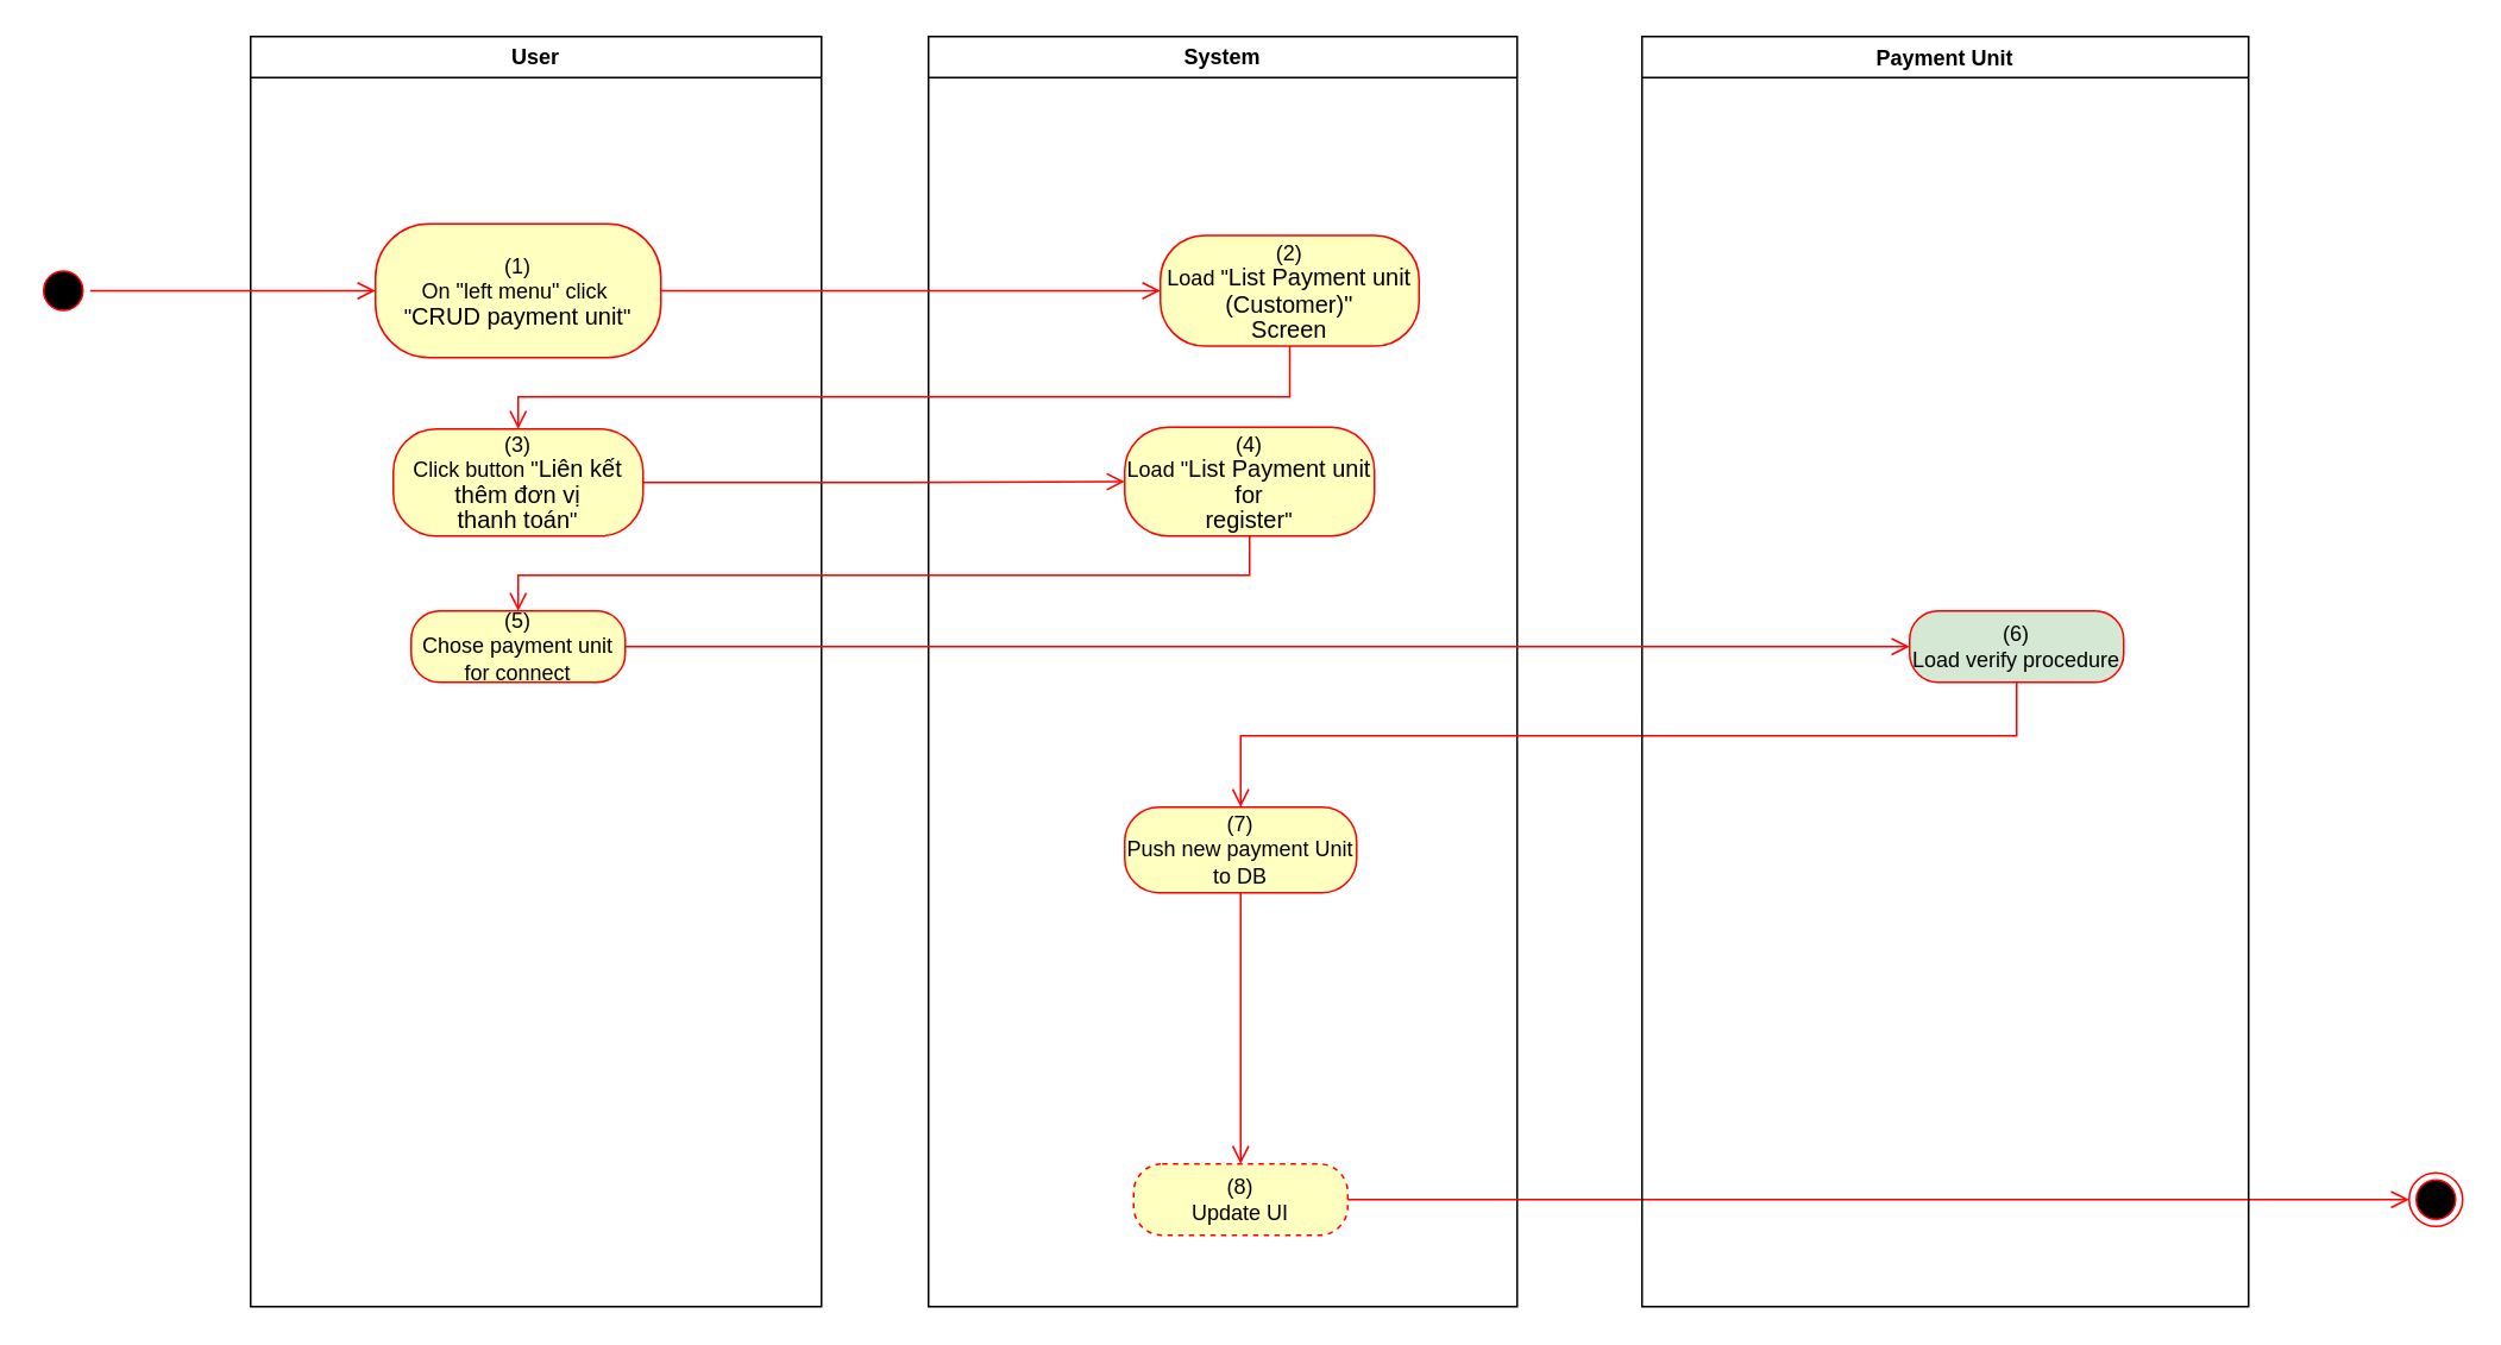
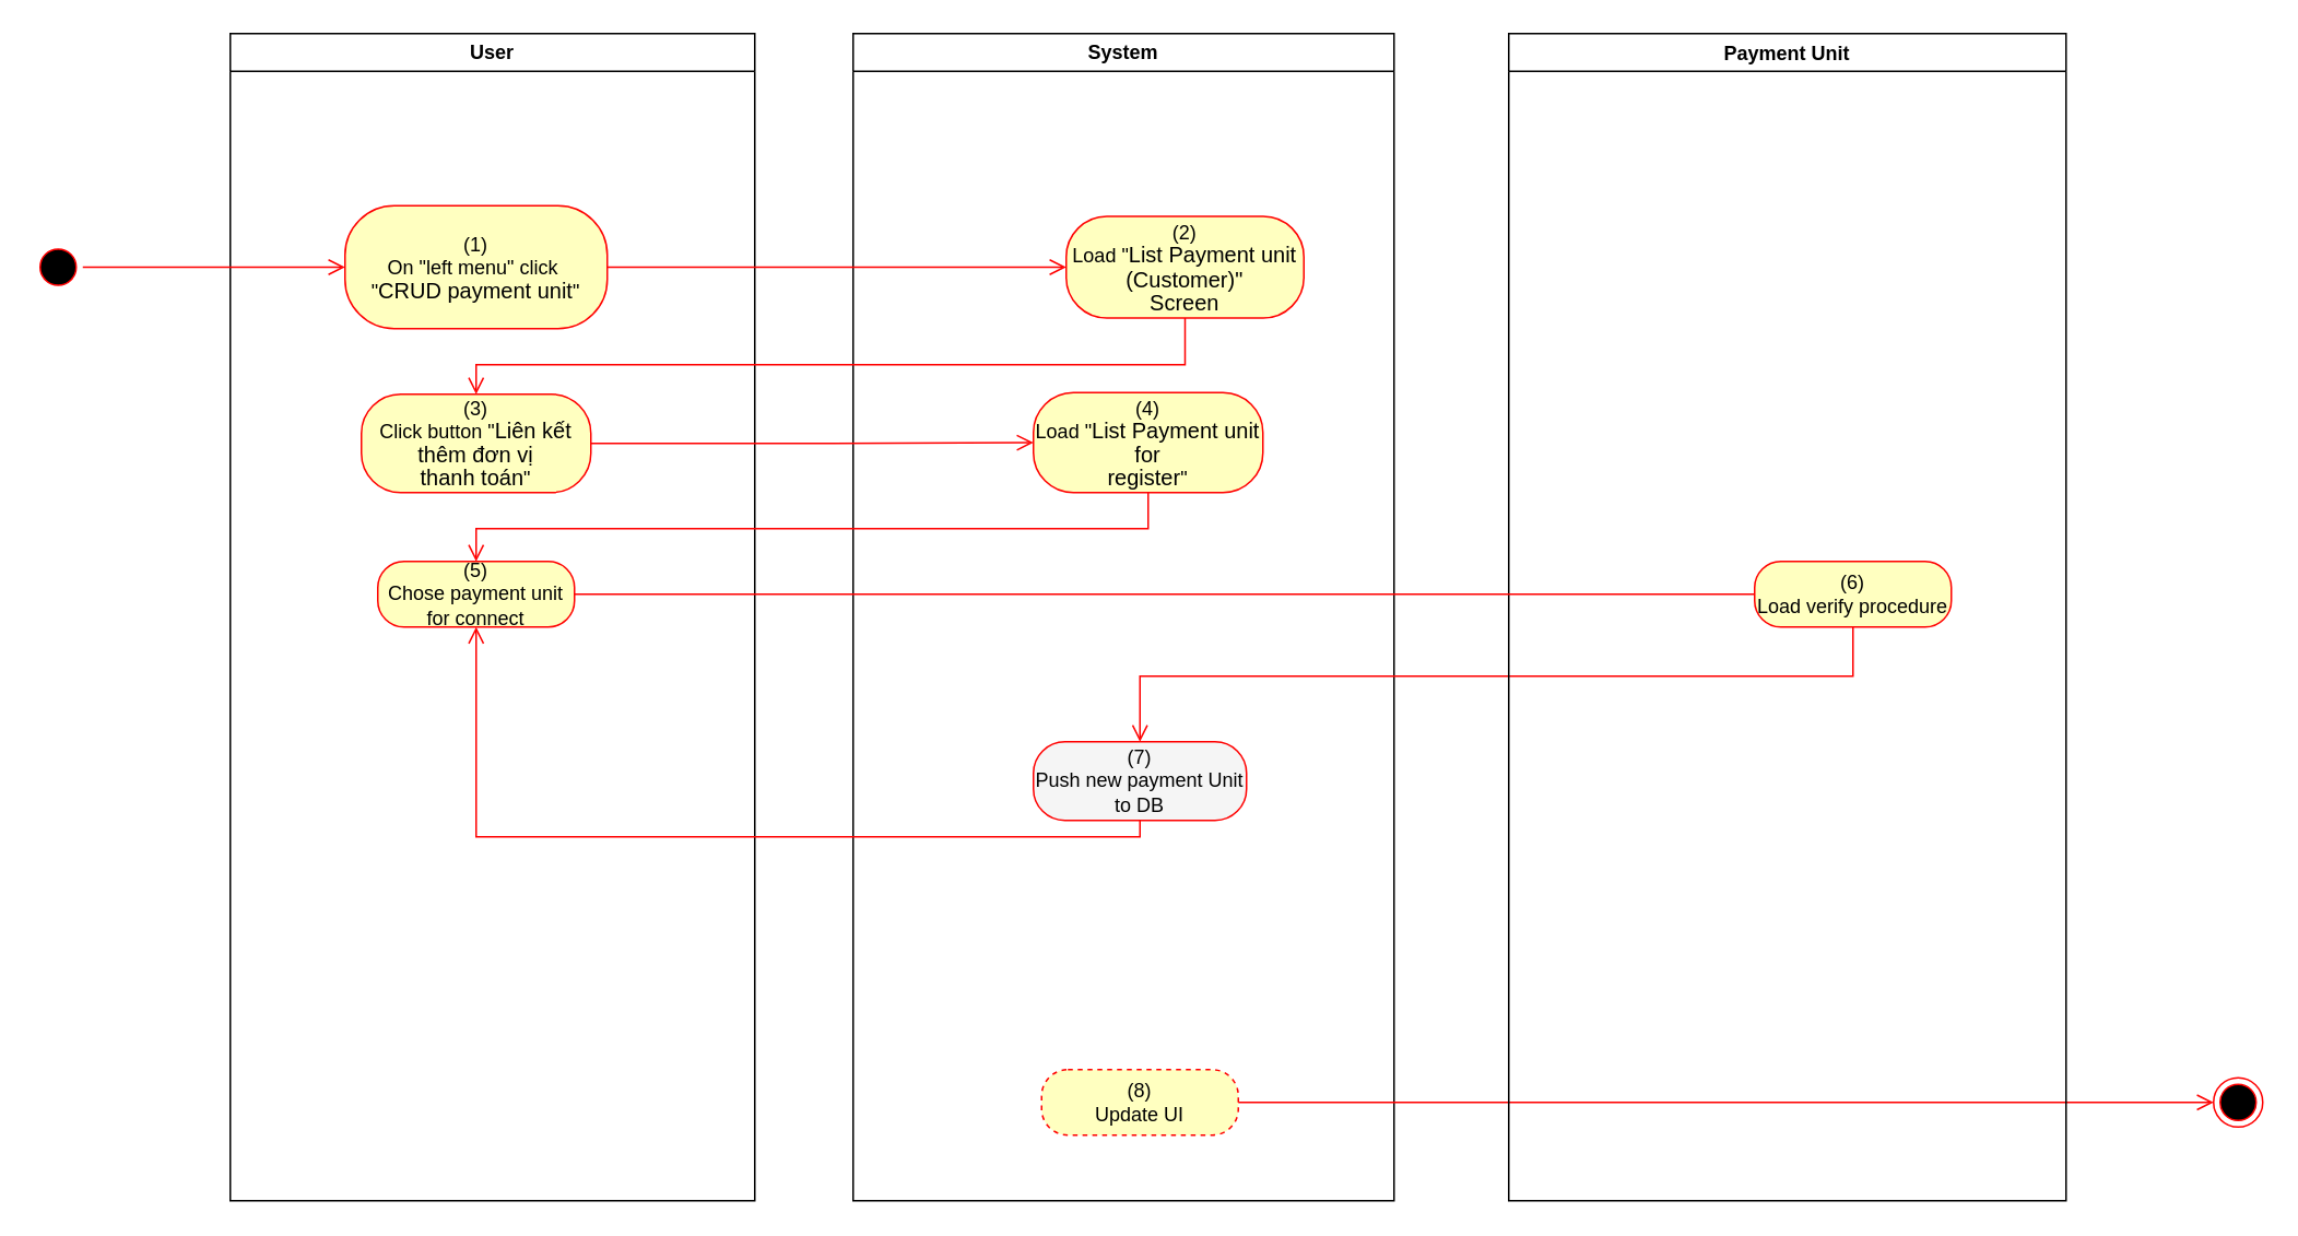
  <mxCell id="0" />
  <mxCell id="1" parent="0" />
  <mxCell id="2" value="User" style="swimlane;whiteSpace=wrap" parent="1" vertex="1"><mxGeometry x="140" y="20" width="320" height="712" as="geometry"><mxRectangle x="120" y="128" width="60" height="23" as="alternateBounds" /></mxGeometry></mxCell>
  <mxCell id="3" value="(1)&lt;br style=&quot;padding: 0px ; margin: 0px&quot;&gt;On &quot;left menu&quot; click&amp;nbsp;&lt;br style=&quot;padding: 0px ; margin: 0px&quot;&gt;&quot;&lt;span lang=&quot;EN-GB&quot; style=&quot;font-size: 10pt ; line-height: 14.267px ; font-family: &amp;#34;arial&amp;#34; , sans-serif&quot;&gt;CRUD payment unit&lt;/span&gt;&quot;" style="rounded=1;whiteSpace=wrap;html=1;arcSize=40;fontColor=#000000;fillColor=#ffffc0;strokeColor=#ff0000;" parent="2" vertex="1"><mxGeometry x="70" y="105" width="160" height="75" as="geometry" /></mxCell>
  <mxCell id="4" value="(3)&lt;br&gt;Click button &quot;&lt;span lang=&quot;EN-GB&quot; style=&quot;font-size: 10.0pt ; line-height: 107% ; font-family: &amp;#34;arial&amp;#34; , sans-serif&quot;&gt;Liên kết thêm đơn vị&lt;br/&gt;thanh toán&lt;/span&gt;&quot;" style="rounded=1;whiteSpace=wrap;html=1;arcSize=40;fontColor=#000000;fillColor=#ffffc0;strokeColor=#ff0000;" parent="2" vertex="1"><mxGeometry x="80" y="220" width="140" height="60" as="geometry" /></mxCell>
  <mxCell id="5" value="(5)&lt;br&gt;Chose payment unit for connect" style="rounded=1;whiteSpace=wrap;html=1;arcSize=40;fontColor=#000000;fillColor=#ffffc0;strokeColor=#ff0000;" parent="2" vertex="1"><mxGeometry x="90" y="322" width="120" height="40" as="geometry" /></mxCell>
  <mxCell id="6" value="System" style="swimlane;whiteSpace=wrap;startSize=23;" parent="1" vertex="1"><mxGeometry x="520" y="20" width="330" height="712" as="geometry" /></mxCell>
  <mxCell id="7" value="(2)&lt;br&gt;Load &quot;&lt;span lang=&quot;EN-GB&quot; style=&quot;font-size: 10pt ; line-height: 14.267px ; font-family: &amp;#34;arial&amp;#34; , sans-serif&quot;&gt;&lt;span lang=&quot;EN-GB&quot; style=&quot;font-size: 10pt ; line-height: 14.267px&quot;&gt;List Payment unit&lt;br&gt;(Customer)&lt;/span&gt;&quot;&lt;br&gt;Screen&lt;/span&gt;" style="rounded=1;whiteSpace=wrap;html=1;arcSize=40;fontColor=#000000;fillColor=#ffffc0;strokeColor=#ff0000;" parent="6" vertex="1"><mxGeometry x="130" y="111.5" width="145" height="62" as="geometry" /></mxCell>
- <mxCell id="8" value="(7)&lt;br&gt;Push new payment Unit to DB" style="rounded=1;whiteSpace=wrap;html=1;arcSize=40;fontColor=#000000;fillColor=#ffffc0;strokeColor=#ff0000;" parent="6" vertex="1"><mxGeometry x="110" y="432" width="130" height="48" as="geometry" /></mxCell>
+ <mxCell id="8" value="(7)&lt;br&gt;Push new payment Unit to DB" style="rounded=1;whiteSpace=wrap;html=1;arcSize=40;fontColor=#000000;fillColor=#f5f5f5;strokeColor=#ff0000;" parent="6" vertex="1"><mxGeometry x="110" y="432" width="130" height="48" as="geometry" /></mxCell>
  <mxCell id="9" value="(8)&lt;br&gt;Update UI" style="rounded=1;whiteSpace=wrap;html=1;arcSize=40;fontColor=#000000;fillColor=#ffffc0;strokeColor=#ff0000;dashed=1;" parent="6" vertex="1"><mxGeometry x="115" y="632" width="120" height="40" as="geometry" /></mxCell>
- <mxCell id="10" value="" style="edgeStyle=orthogonalEdgeStyle;html=1;verticalAlign=bottom;endArrow=open;endSize=8;strokeColor=#ff0000;rounded=0;exitX=0.5;exitY=1;exitDx=0;exitDy=0;entryX=0.5;entryY=0;entryDx=0;entryDy=0;" parent="6" source="8" target="9" edge="1"><mxGeometry relative="1" as="geometry"><mxPoint x="170" y="642" as="targetPoint" /></mxGeometry></mxCell>
+ <mxCell id="10" value="" style="edgeStyle=orthogonalEdgeStyle;html=1;verticalAlign=bottom;endArrow=open;endSize=8;strokeColor=#ff0000;rounded=0;exitX=0.5;exitY=1;exitDx=0;exitDy=0;" parent="6" source="8" target="5" edge="1"><mxGeometry relative="1" as="geometry"><mxPoint x="170" y="642" as="targetPoint" /></mxGeometry></mxCell>
  <mxCell id="11" value="(4)&lt;br&gt;Load &quot;&lt;span lang=&quot;EN-GB&quot; style=&quot;font-size: 10.0pt ; line-height: 107% ; font-family: &amp;#34;arial&amp;#34; , sans-serif&quot;&gt;List Payment unit for&lt;br/&gt;register&lt;/span&gt;&quot;" style="rounded=1;whiteSpace=wrap;html=1;arcSize=40;fontColor=#000000;fillColor=#ffffc0;strokeColor=#ff0000;" parent="6" vertex="1"><mxGeometry x="110" y="219" width="140" height="61" as="geometry" /></mxCell>
  <mxCell id="12" value="" style="ellipse;html=1;shape=startState;fillColor=#000000;strokeColor=#ff0000;" parent="1" vertex="1"><mxGeometry x="20" y="147.5" width="30" height="30" as="geometry" /></mxCell>
  <mxCell id="13" value="" style="edgeStyle=orthogonalEdgeStyle;html=1;verticalAlign=bottom;endArrow=open;endSize=8;strokeColor=#ff0000;rounded=0;entryX=0;entryY=0.5;entryDx=0;entryDy=0;" parent="1" source="12" target="3" edge="1"><mxGeometry relative="1" as="geometry"><mxPoint x="200" y="145" as="targetPoint" /></mxGeometry></mxCell>
  <mxCell id="14" value="" style="edgeStyle=orthogonalEdgeStyle;html=1;verticalAlign=bottom;endArrow=open;endSize=8;strokeColor=#ff0000;rounded=0;entryX=0;entryY=0.5;entryDx=0;entryDy=0;" parent="1" source="3" target="7" edge="1"><mxGeometry relative="1" as="geometry"><mxPoint x="600" y="163" as="targetPoint" /></mxGeometry></mxCell>
  <mxCell id="15" value="" style="edgeStyle=orthogonalEdgeStyle;html=1;verticalAlign=bottom;endArrow=open;endSize=8;strokeColor=#ff0000;rounded=0;entryX=0.5;entryY=0;entryDx=0;entryDy=0;" parent="1" source="7" target="4" edge="1"><mxGeometry relative="1" as="geometry"><mxPoint x="685" y="242" as="targetPoint" /><Array as="points"><mxPoint x="723" y="222" /><mxPoint x="290" y="222" /></Array></mxGeometry></mxCell>
  <mxCell id="16" value="" style="ellipse;html=1;shape=endState;fillColor=#000000;strokeColor=#ff0000;" parent="1" vertex="1"><mxGeometry x="1350" y="657" width="30" height="30" as="geometry" /></mxCell>
  <mxCell id="17" value="" style="edgeStyle=orthogonalEdgeStyle;html=1;verticalAlign=bottom;endArrow=open;endSize=8;strokeColor=#ff0000;rounded=0;exitX=1;exitY=0.5;exitDx=0;exitDy=0;entryX=0;entryY=0.5;entryDx=0;entryDy=0;" parent="1" source="9" target="16" edge="1"><mxGeometry relative="1" as="geometry"><mxPoint x="820" y="652" as="targetPoint" /><mxPoint x="820" y="592" as="sourcePoint" /></mxGeometry></mxCell>
  <mxCell id="18" value="" style="edgeStyle=orthogonalEdgeStyle;html=1;verticalAlign=bottom;endArrow=open;endSize=8;strokeColor=#ff0000;rounded=0;entryX=0;entryY=0.5;entryDx=0;entryDy=0;" parent="1" source="4" target="11" edge="1"><mxGeometry relative="1" as="geometry"><mxPoint x="280" y="355" as="targetPoint" /></mxGeometry></mxCell>
  <mxCell id="19" value="" style="edgeStyle=orthogonalEdgeStyle;html=1;verticalAlign=bottom;endArrow=open;endSize=8;strokeColor=#ff0000;rounded=0;entryX=0.5;entryY=0;entryDx=0;entryDy=0;" parent="1" source="11" target="5" edge="1"><mxGeometry relative="1" as="geometry"><mxPoint x="690" y="352" as="targetPoint" /><Array as="points"><mxPoint x="700" y="322" /><mxPoint x="290" y="322" /></Array></mxGeometry></mxCell>
  <mxCell id="20" value="" style="edgeStyle=orthogonalEdgeStyle;html=1;verticalAlign=bottom;endArrow=open;endSize=8;strokeColor=#ff0000;rounded=0;entryX=0.5;entryY=0;entryDx=0;entryDy=0;" parent="1" source="22" target="8" edge="1"><mxGeometry relative="1" as="geometry"><mxPoint x="1080" y="512" as="targetPoint" /><Array as="points"><mxPoint x="1130" y="412" /><mxPoint x="695" y="412" /></Array></mxGeometry></mxCell>
  <mxCell id="21" value="Payment Unit" style="swimlane;" parent="1" vertex="1"><mxGeometry x="920" y="20" width="340" height="712" as="geometry" /></mxCell>
- <mxCell id="22" value="(6)&lt;br&gt;Load verify procedure" style="rounded=1;whiteSpace=wrap;html=1;arcSize=40;fontColor=#000000;fillColor=#d5e8d4;strokeColor=#ff0000;" parent="21" vertex="1"><mxGeometry x="150" y="322" width="120" height="40" as="geometry" /></mxCell>
- <mxCell id="23" value="" style="edgeStyle=orthogonalEdgeStyle;html=1;verticalAlign=bottom;endArrow=open;endSize=8;strokeColor=#ff0000;rounded=0;exitX=1;exitY=0.5;exitDx=0;exitDy=0;entryX=0;entryY=0.5;entryDx=0;entryDy=0;" parent="1" source="5" target="22" edge="1"><mxGeometry relative="1" as="geometry"><mxPoint x="720" y="482" as="targetPoint" /><mxPoint x="720" y="422" as="sourcePoint" /></mxGeometry></mxCell>
+ <mxCell id="22" value="(6)&lt;br&gt;Load verify procedure" style="rounded=1;whiteSpace=wrap;html=1;arcSize=40;fontColor=#000000;fillColor=#ffffc0;strokeColor=#ff0000;" parent="21" vertex="1"><mxGeometry x="150" y="322" width="120" height="40" as="geometry" /></mxCell>
+ <mxCell id="23" value="" style="edgeStyle=orthogonalEdgeStyle;html=1;verticalAlign=bottom;endArrow=none;endSize=8;strokeColor=#ff0000;rounded=0;exitX=1;exitY=0.5;exitDx=0;exitDy=0;entryX=0;entryY=0.5;entryDx=0;entryDy=0;" parent="1" source="5" target="22" edge="1"><mxGeometry relative="1" as="geometry"><mxPoint x="720" y="482" as="targetPoint" /><mxPoint x="720" y="422" as="sourcePoint" /></mxGeometry></mxCell>
